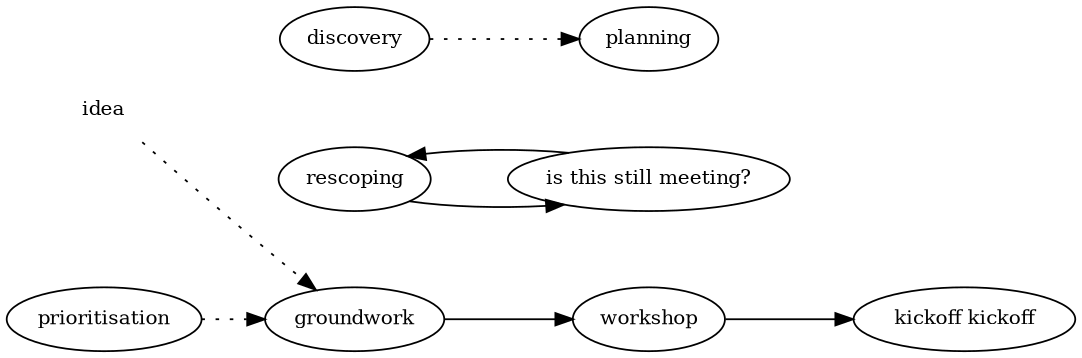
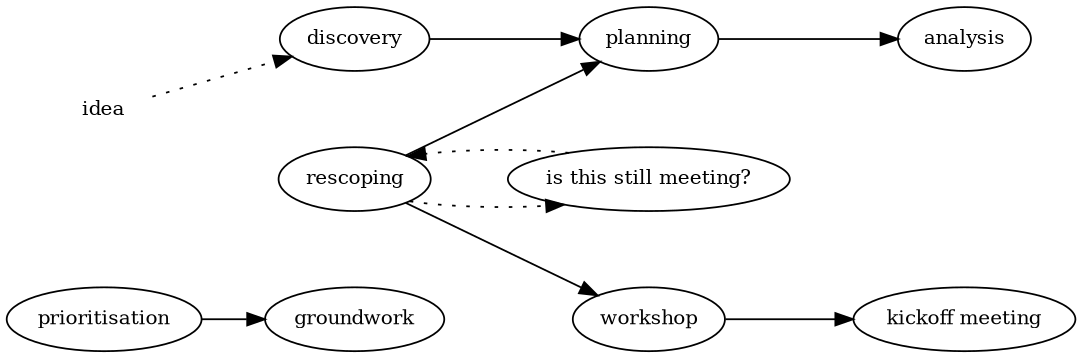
  digraph {
    nodesep=0.6
    rankdir=LR
    splines=true
    node [fontsize=11]
    n1 [label=idea shape=plaintext]
    discovery
    planning
+   analysis
    n5 [label="is this still meeting?"]
    rescoping
-   n7 [label="kickoff kickoff"]
+   n7 [label="kickoff meeting"]
    prioritisation
    groundwork
    workshop
-   n1 -> groundwork [style=dotted]
-   discovery -> planning [style=dotted]
-   n5 -> rescoping [style=solid]
-   rescoping -> n5 [style=solid]
-   prioritisation -> groundwork [style=dotted]
-   groundwork -> workshop
+   n1 -> discovery [style=dotted]
+   discovery -> planning
+   planning -> analysis
+   n5 -> rescoping [style=dotted]
+   rescoping -> planning
+   rescoping -> n5 [style=dotted]
+   prioritisation -> groundwork
+   rescoping -> workshop
    workshop -> n7
  }
